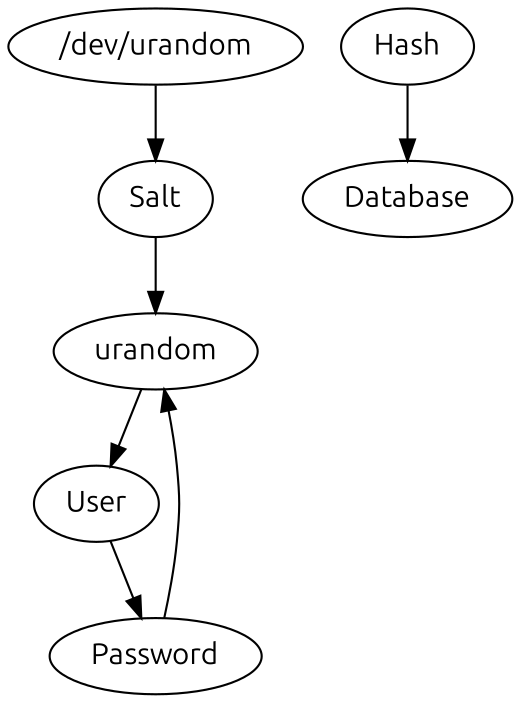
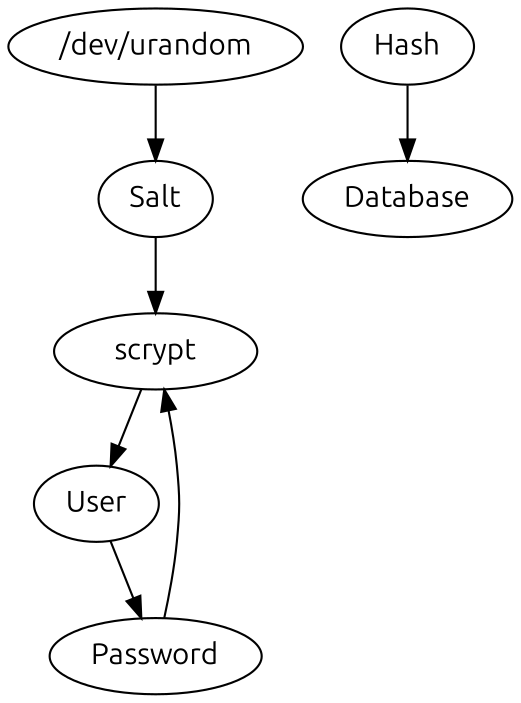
  digraph {
    fontname=Ubuntu
    node [fontname=Ubuntu]
    edge [fontname=Ubuntu]
    n1 [label="/dev/urandom"]
    Salt
-   n3 [label=urandom]
+   n3 [label=scrypt]
    n4 [label=Database]
    User
    Password
    Hash
    n1 -> Salt
    Salt -> n3
    n3 -> User
    User -> Password
    Password -> n3
    Hash -> n4
  }
